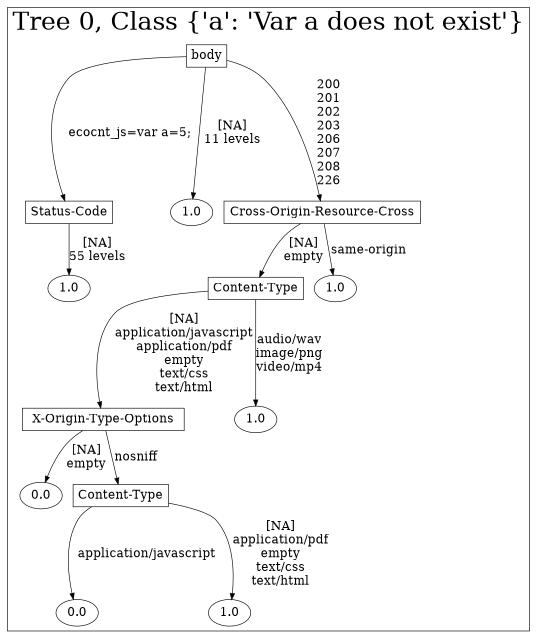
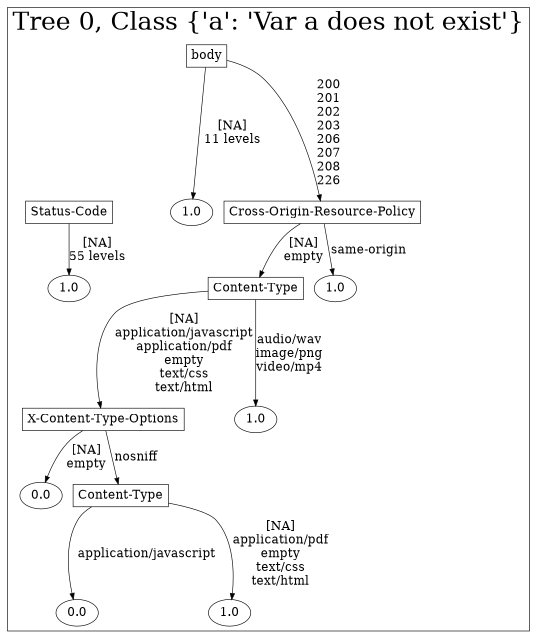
  digraph {
    node [fontsize=20]
    edge [fontsize=20]
    n1 [label=body shape=box]
    n2 [label="Status-Code" shape=box]
    n3 [label=1.0]
-   n4 [label="Cross-Origin-Resource-Cross" shape=box]
+   n4 [label="Cross-Origin-Resource-Policy" shape=box]
    n5 [label=1.0]
    n6 [label="Content-Type" shape=box]
    n7 [label=1.0]
-   n8 [label="X-Origin-Type-Options" shape=box]
+   n8 [label="X-Content-Type-Options" shape=box]
    n9 [label=1.0]
    n10 [label=0.0]
    n11 [label="Content-Type" shape=box]
    n12 [label=0.0]
    n13 [label=1.0]
    subgraph cluster_1 {
      fontsize=40
      label="Tree 0, Class {'a': 'Var a does not exist'}"
      subgraph sub_2 {
        fontsize=40
        label="Tree 0, Class {'a': 'Var a does not exist'}"
        n1
      }
      subgraph sub_3 {
        fontsize=40
        label="Tree 0, Class {'a': 'Var a does not exist'}"
        n2
        n3
      }
      subgraph sub_4 {
        fontsize=40
        label="Tree 0, Class {'a': 'Var a does not exist'}"
        n4
        n5
      }
      subgraph sub_5 {
        fontsize=40
        label="Tree 0, Class {'a': 'Var a does not exist'}"
        n6
        n7
      }
      subgraph sub_6 {
        fontsize=40
        label="Tree 0, Class {'a': 'Var a does not exist'}"
        n8
        n9
      }
      subgraph sub_7 {
        fontsize=40
        label="Tree 0, Class {'a': 'Var a does not exist'}"
        n10
        n11
      }
      subgraph sub_8 {
        fontsize=40
        label="Tree 0, Class {'a': 'Var a does not exist'}"
        n12
        n13
      }
    }
-   n1 -> n2 [label="ecocnt_js=var a=5;\n"]
    n1 -> n3 [label="[NA]\n11 levels\n"]
    n1 -> n4 [label="200\n201\n202\n203\n206\n207\n208\n226\n"]
    n2 -> n5 [label="[NA]\n55 levels\n"]
    n4 -> n6 [label="[NA]\nempty\n"]
    n4 -> n7 [label="same-origin\n"]
    n6 -> n8 [label="[NA]\napplication/javascript\napplication/pdf\nempty\ntext/css\ntext/html\n"]
    n6 -> n9 [label="audio/wav\nimage/png\nvideo/mp4\n"]
    n8 -> n10 [label="[NA]\nempty\n"]
    n8 -> n11 [label="nosniff\n"]
    n11 -> n12 [label="application/javascript\n"]
    n11 -> n13 [label="[NA]\napplication/pdf\nempty\ntext/css\ntext/html\n"]
  }
